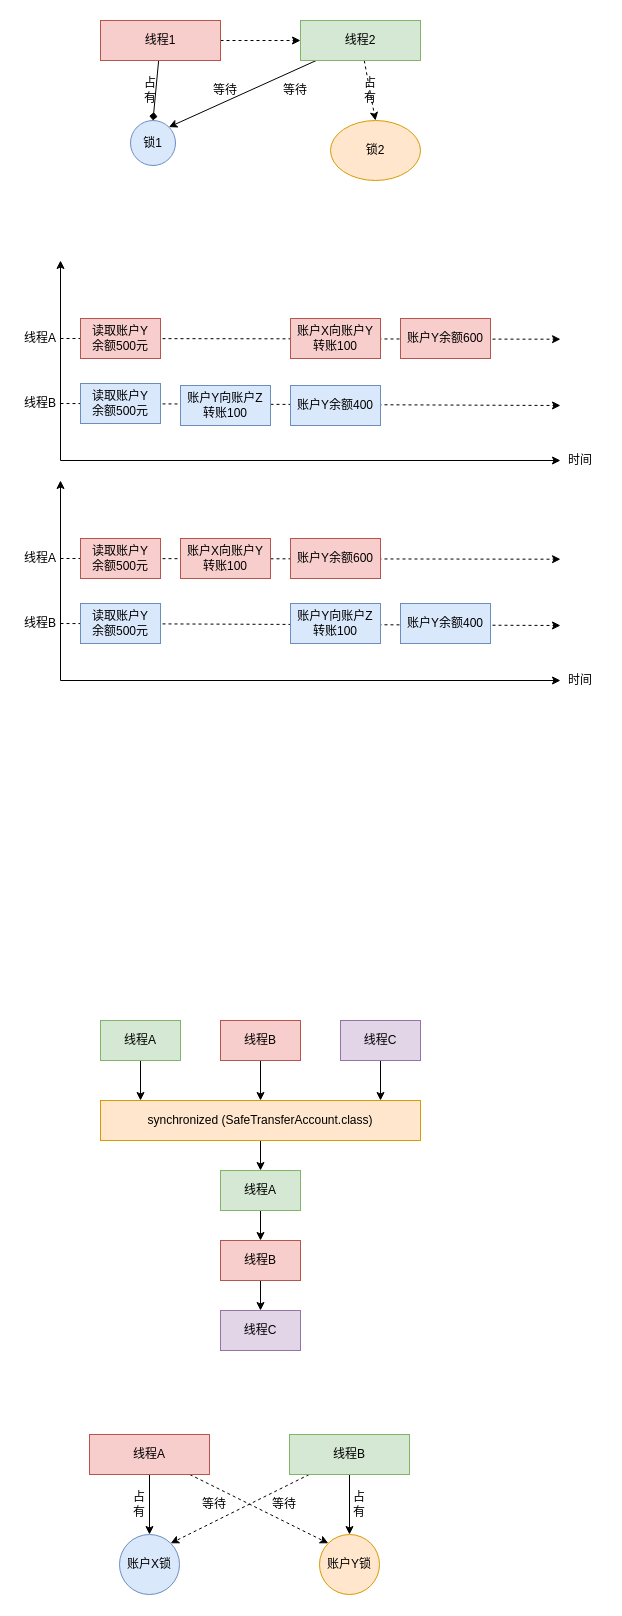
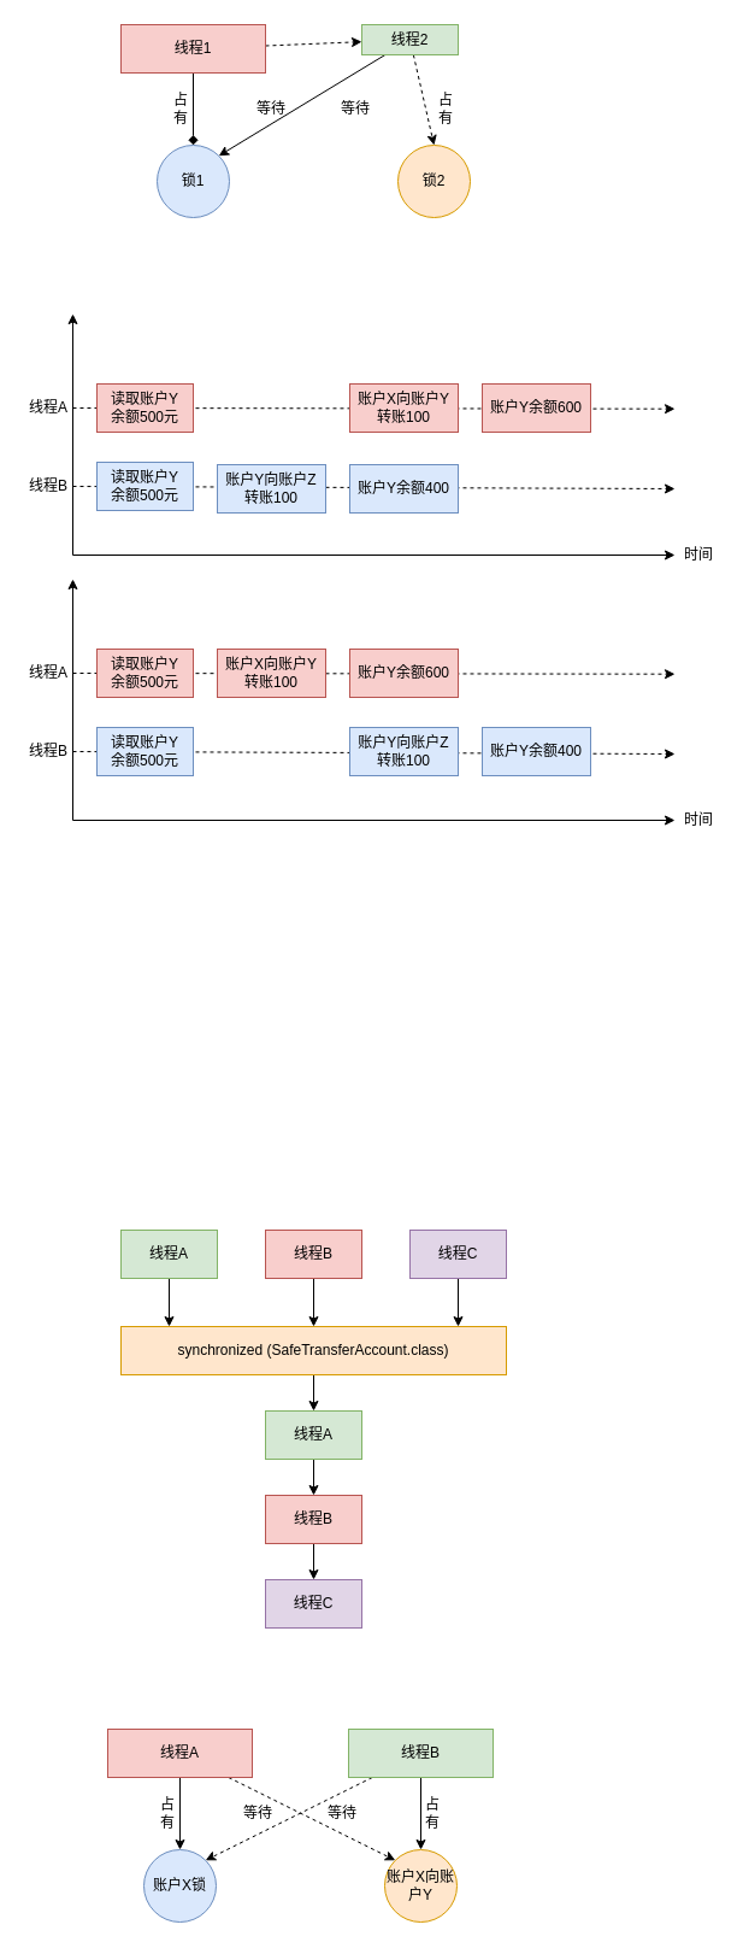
  <mxCell id="0" />
  <mxCell id="1" parent="0" />
  <mxCell id="2" value="" style="endArrow=classic;html=1;dashed=1;exitX=1;exitY=0.5;exitDx=0;exitDy=0;" edge="1" parent="1" source="20"><mxGeometry width="50" height="50" relative="1" as="geometry"><mxPoint x="60" y="405" as="sourcePoint" /><mxPoint x="560" y="405" as="targetPoint" /></mxGeometry></mxCell>
  <mxCell id="3" value="" style="endArrow=classic;html=1;dashed=1;exitX=1;exitY=0.5;exitDx=0;exitDy=0;" edge="1" parent="1" source="19"><mxGeometry width="50" height="50" relative="1" as="geometry"><mxPoint x="60" y="338.71" as="sourcePoint" /><mxPoint x="560" y="338.71" as="targetPoint" /></mxGeometry></mxCell>
  <mxCell id="4" style="rounded=0;orthogonalLoop=1;jettySize=auto;html=1;dashed=1;" edge="1" parent="1" source="6" target="9"><mxGeometry relative="1" as="geometry"><mxPoint x="280" y="110" as="targetPoint" /></mxGeometry></mxCell>
  <mxCell id="5" style="edgeStyle=none;rounded=0;orthogonalLoop=1;jettySize=auto;html=1;entryX=0.5;entryY=0;entryDx=0;entryDy=0;endArrow=diamond;" edge="1" parent="1" source="6" target="10"><mxGeometry relative="1" as="geometry" /></mxCell>
  <mxCell id="6" value="线程1" style="rounded=0;whiteSpace=wrap;html=1;fillColor=#f8cecc;strokeColor=#b85450;" vertex="1" parent="1"><mxGeometry x="100" y="20" width="120" height="40" as="geometry" /></mxCell>
  <mxCell id="7" style="edgeStyle=none;rounded=0;orthogonalLoop=1;jettySize=auto;html=1;entryX=1;entryY=0;entryDx=0;entryDy=0;dashed=0;" edge="1" parent="1" source="9" target="10"><mxGeometry relative="1" as="geometry" /></mxCell>
  <mxCell id="8" style="edgeStyle=none;rounded=0;orthogonalLoop=1;jettySize=auto;html=1;entryX=0.5;entryY=0;entryDx=0;entryDy=0;dashed=1;" edge="1" parent="1" source="9" target="11"><mxGeometry relative="1" as="geometry" /></mxCell>
- <mxCell id="9" value="线程2" style="rounded=0;whiteSpace=wrap;html=1;fillColor=#d5e8d4;strokeColor=#82b366;" vertex="1" parent="1"><mxGeometry x="300" y="20" width="120" height="40" as="geometry" /></mxCell>
- <mxCell id="10" value="锁1" style="ellipse;whiteSpace=wrap;html=1;aspect=fixed;fillColor=#dae8fc;strokeColor=#6c8ebf;" vertex="1" parent="1"><mxGeometry x="130" y="120" width="45" height="45" as="geometry" /></mxCell>
- <mxCell id="11" value="锁2" style="ellipse;whiteSpace=wrap;html=1;aspect=fixed;fillColor=#ffe6cc;strokeColor=#d79b00;" vertex="1" parent="1"><mxGeometry x="330" y="120" width="90" height="60" as="geometry" /></mxCell>
+ <mxCell id="9" value="线程2" style="rounded=0;whiteSpace=wrap;html=1;fillColor=#d5e8d4;strokeColor=#82b366;" vertex="1" parent="1"><mxGeometry x="300" y="20" width="80" height="25" as="geometry" /></mxCell>
+ <mxCell id="10" value="锁1" style="ellipse;whiteSpace=wrap;html=1;aspect=fixed;fillColor=#dae8fc;strokeColor=#6c8ebf;" vertex="1" parent="1"><mxGeometry x="130" y="120" width="60" height="60" as="geometry" /></mxCell>
+ <mxCell id="11" value="锁2" style="ellipse;whiteSpace=wrap;html=1;aspect=fixed;fillColor=#ffe6cc;strokeColor=#d79b00;" vertex="1" parent="1"><mxGeometry x="330" y="120" width="60" height="60" as="geometry" /></mxCell>
  <mxCell id="12" value="占有" style="text;html=1;strokeColor=none;fillColor=none;align=center;verticalAlign=middle;whiteSpace=wrap;rounded=0;" vertex="1" parent="1"><mxGeometry x="140" y="80" width="20" height="20" as="geometry" /></mxCell>
  <mxCell id="13" value="占有" style="text;html=1;strokeColor=none;fillColor=none;align=center;verticalAlign=middle;whiteSpace=wrap;rounded=0;" vertex="1" parent="1"><mxGeometry x="360" y="80" width="20" height="20" as="geometry" /></mxCell>
  <mxCell id="14" value="等待" style="text;html=1;strokeColor=none;fillColor=none;align=center;verticalAlign=middle;whiteSpace=wrap;rounded=0;" vertex="1" parent="1"><mxGeometry x="280" y="80" width="30" height="20" as="geometry" /></mxCell>
  <mxCell id="15" value="等待" style="text;html=1;strokeColor=none;fillColor=none;align=center;verticalAlign=middle;whiteSpace=wrap;rounded=0;" vertex="1" parent="1"><mxGeometry x="210" y="80" width="30" height="20" as="geometry" /></mxCell>
  <mxCell id="16" value="" style="endArrow=classic;html=1;" edge="1" parent="1"><mxGeometry width="50" height="50" relative="1" as="geometry"><mxPoint x="60" y="460" as="sourcePoint" /><mxPoint x="60" y="260" as="targetPoint" /></mxGeometry></mxCell>
  <mxCell id="17" value="" style="endArrow=classic;html=1;" edge="1" parent="1"><mxGeometry width="50" height="50" relative="1" as="geometry"><mxPoint x="60" y="460" as="sourcePoint" /><mxPoint x="560" y="460" as="targetPoint" /></mxGeometry></mxCell>
  <mxCell id="18" value="时间" style="text;html=1;strokeColor=none;fillColor=none;align=center;verticalAlign=middle;whiteSpace=wrap;rounded=0;" vertex="1" parent="1"><mxGeometry x="560" y="450" width="40" height="20" as="geometry" /></mxCell>
  <mxCell id="19" value="线程A" style="text;html=1;strokeColor=none;fillColor=none;align=center;verticalAlign=middle;whiteSpace=wrap;rounded=0;" vertex="1" parent="1"><mxGeometry x="20" y="328" width="40" height="20" as="geometry" /></mxCell>
  <mxCell id="20" value="线程B" style="text;html=1;strokeColor=none;fillColor=none;align=center;verticalAlign=middle;whiteSpace=wrap;rounded=0;" vertex="1" parent="1"><mxGeometry x="20" y="393" width="40" height="20" as="geometry" /></mxCell>
  <mxCell id="21" value="读取账户Y&lt;br&gt;余额500元" style="rounded=0;whiteSpace=wrap;html=1;fillColor=#f8cecc;strokeColor=#b85450;" vertex="1" parent="1"><mxGeometry x="80" y="318" width="80" height="40" as="geometry" /></mxCell>
  <mxCell id="22" value="账户Y向账户Z&lt;br&gt;转账100" style="rounded=0;whiteSpace=wrap;html=1;fillColor=#dae8fc;strokeColor=#6c8ebf;" vertex="1" parent="1"><mxGeometry x="180" y="385" width="90" height="40" as="geometry" /></mxCell>
  <mxCell id="23" value="账户X向账户Y&lt;br&gt;转账100" style="rounded=0;whiteSpace=wrap;html=1;fillColor=#f8cecc;strokeColor=#b85450;" vertex="1" parent="1"><mxGeometry x="290" y="318" width="90" height="40" as="geometry" /></mxCell>
  <mxCell id="24" value="读取账户Y&lt;br&gt;余额500元" style="rounded=0;whiteSpace=wrap;html=1;fillColor=#dae8fc;strokeColor=#6c8ebf;" vertex="1" parent="1"><mxGeometry x="80" y="383" width="80" height="40" as="geometry" /></mxCell>
  <mxCell id="25" value="账户Y余额400" style="rounded=0;whiteSpace=wrap;html=1;fillColor=#dae8fc;strokeColor=#6c8ebf;" vertex="1" parent="1"><mxGeometry x="290" y="385" width="90" height="40" as="geometry" /></mxCell>
  <mxCell id="26" value="账户Y余额600" style="rounded=0;whiteSpace=wrap;html=1;fillColor=#f8cecc;strokeColor=#b85450;" vertex="1" parent="1"><mxGeometry x="400" y="318" width="90" height="40" as="geometry" /></mxCell>
  <mxCell id="27" value="" style="endArrow=classic;html=1;dashed=1;exitX=1;exitY=0.5;exitDx=0;exitDy=0;" edge="1" parent="1" source="33"><mxGeometry width="50" height="50" relative="1" as="geometry"><mxPoint x="60" y="625" as="sourcePoint" /><mxPoint x="560" y="625" as="targetPoint" /></mxGeometry></mxCell>
  <mxCell id="28" value="" style="endArrow=classic;html=1;dashed=1;exitX=1;exitY=0.5;exitDx=0;exitDy=0;" edge="1" parent="1" source="32"><mxGeometry width="50" height="50" relative="1" as="geometry"><mxPoint x="60" y="558.71" as="sourcePoint" /><mxPoint x="560" y="558.71" as="targetPoint" /></mxGeometry></mxCell>
  <mxCell id="29" value="" style="endArrow=classic;html=1;" edge="1" parent="1"><mxGeometry width="50" height="50" relative="1" as="geometry"><mxPoint x="60" y="680" as="sourcePoint" /><mxPoint x="60" y="480" as="targetPoint" /></mxGeometry></mxCell>
  <mxCell id="30" value="" style="endArrow=classic;html=1;" edge="1" parent="1"><mxGeometry width="50" height="50" relative="1" as="geometry"><mxPoint x="60" y="680" as="sourcePoint" /><mxPoint x="560" y="680" as="targetPoint" /></mxGeometry></mxCell>
  <mxCell id="31" value="时间" style="text;html=1;strokeColor=none;fillColor=none;align=center;verticalAlign=middle;whiteSpace=wrap;rounded=0;" vertex="1" parent="1"><mxGeometry x="560" y="670" width="40" height="20" as="geometry" /></mxCell>
  <mxCell id="32" value="线程A" style="text;html=1;strokeColor=none;fillColor=none;align=center;verticalAlign=middle;whiteSpace=wrap;rounded=0;" vertex="1" parent="1"><mxGeometry x="20" y="548" width="40" height="20" as="geometry" /></mxCell>
  <mxCell id="33" value="线程B" style="text;html=1;strokeColor=none;fillColor=none;align=center;verticalAlign=middle;whiteSpace=wrap;rounded=0;" vertex="1" parent="1"><mxGeometry x="20" y="613" width="40" height="20" as="geometry" /></mxCell>
  <mxCell id="34" value="读取账户Y&lt;br&gt;余额500元" style="rounded=0;whiteSpace=wrap;html=1;fillColor=#f8cecc;strokeColor=#b85450;" vertex="1" parent="1"><mxGeometry x="80" y="538" width="80" height="40" as="geometry" /></mxCell>
  <mxCell id="35" value="账户Y向账户Z&lt;br&gt;转账100" style="rounded=0;whiteSpace=wrap;html=1;fillColor=#dae8fc;strokeColor=#6c8ebf;" vertex="1" parent="1"><mxGeometry x="290" y="603" width="90" height="40" as="geometry" /></mxCell>
  <mxCell id="36" value="读取账户Y&lt;br&gt;余额500元" style="rounded=0;whiteSpace=wrap;html=1;fillColor=#dae8fc;strokeColor=#6c8ebf;" vertex="1" parent="1"><mxGeometry x="80" y="603" width="80" height="40" as="geometry" /></mxCell>
  <mxCell id="37" value="账户X向账户Y&lt;br&gt;转账100" style="rounded=0;whiteSpace=wrap;html=1;fillColor=#f8cecc;strokeColor=#b85450;" vertex="1" parent="1"><mxGeometry x="180" y="538" width="90" height="40" as="geometry" /></mxCell>
  <mxCell id="38" value="账户Y余额600" style="rounded=0;whiteSpace=wrap;html=1;fillColor=#f8cecc;strokeColor=#b85450;" vertex="1" parent="1"><mxGeometry x="290" y="538" width="90" height="40" as="geometry" /></mxCell>
  <mxCell id="39" value="账户Y余额400" style="rounded=0;whiteSpace=wrap;html=1;fillColor=#dae8fc;strokeColor=#6c8ebf;" vertex="1" parent="1"><mxGeometry x="400" y="603" width="90" height="40" as="geometry" /></mxCell>
  <mxCell id="40" style="edgeStyle=none;rounded=0;orthogonalLoop=1;jettySize=auto;html=1;" edge="1" parent="1" source="41"><mxGeometry relative="1" as="geometry"><mxPoint x="140" y="1100" as="targetPoint" /></mxGeometry></mxCell>
  <mxCell id="41" value="线程A" style="rounded=0;whiteSpace=wrap;html=1;fillColor=#d5e8d4;strokeColor=#82b366;" vertex="1" parent="1"><mxGeometry x="100" y="1020" width="80" height="40" as="geometry" /></mxCell>
  <mxCell id="42" style="edgeStyle=none;rounded=0;orthogonalLoop=1;jettySize=auto;html=1;entryX=0.5;entryY=0;entryDx=0;entryDy=0;" edge="1" parent="1" source="43" target="47"><mxGeometry relative="1" as="geometry" /></mxCell>
  <mxCell id="43" value="线程B" style="rounded=0;whiteSpace=wrap;html=1;fillColor=#f8cecc;strokeColor=#b85450;" vertex="1" parent="1"><mxGeometry x="220" y="1020" width="80" height="40" as="geometry" /></mxCell>
  <mxCell id="44" style="edgeStyle=none;rounded=0;orthogonalLoop=1;jettySize=auto;html=1;entryX=0.875;entryY=0;entryDx=0;entryDy=0;entryPerimeter=0;" edge="1" parent="1" source="45" target="47"><mxGeometry relative="1" as="geometry" /></mxCell>
  <mxCell id="45" value="线程C" style="rounded=0;whiteSpace=wrap;html=1;fillColor=#e1d5e7;strokeColor=#9673a6;" vertex="1" parent="1"><mxGeometry x="340" y="1020" width="80" height="40" as="geometry" /></mxCell>
  <mxCell id="46" style="edgeStyle=none;rounded=0;orthogonalLoop=1;jettySize=auto;html=1;entryX=0.5;entryY=0;entryDx=0;entryDy=0;" edge="1" parent="1" source="47" target="49"><mxGeometry relative="1" as="geometry" /></mxCell>
  <mxCell id="47" value="synchronized (SafeTransferAccount.class)" style="rounded=0;whiteSpace=wrap;html=1;fillColor=#ffe6cc;strokeColor=#d79b00;" vertex="1" parent="1"><mxGeometry x="100" y="1100" width="320" height="40" as="geometry" /></mxCell>
  <mxCell id="48" style="edgeStyle=none;rounded=0;orthogonalLoop=1;jettySize=auto;html=1;entryX=0.5;entryY=0;entryDx=0;entryDy=0;" edge="1" parent="1" source="49" target="51"><mxGeometry relative="1" as="geometry" /></mxCell>
  <mxCell id="49" value="线程A" style="rounded=0;whiteSpace=wrap;html=1;fillColor=#d5e8d4;strokeColor=#82b366;" vertex="1" parent="1"><mxGeometry x="220" y="1170" width="80" height="40" as="geometry" /></mxCell>
  <mxCell id="50" style="edgeStyle=none;rounded=0;orthogonalLoop=1;jettySize=auto;html=1;entryX=0.5;entryY=0;entryDx=0;entryDy=0;" edge="1" parent="1" source="51" target="52"><mxGeometry relative="1" as="geometry" /></mxCell>
  <mxCell id="51" value="线程B" style="rounded=0;whiteSpace=wrap;html=1;fillColor=#f8cecc;strokeColor=#b85450;" vertex="1" parent="1"><mxGeometry x="220" y="1240" width="80" height="40" as="geometry" /></mxCell>
  <mxCell id="52" value="线程C" style="rounded=0;whiteSpace=wrap;html=1;fillColor=#e1d5e7;strokeColor=#9673a6;" vertex="1" parent="1"><mxGeometry x="220" y="1310" width="80" height="40" as="geometry" /></mxCell>
  <mxCell id="53" style="rounded=0;orthogonalLoop=1;jettySize=auto;html=1;entryX=0;entryY=0;entryDx=0;entryDy=0;dashed=1;" edge="1" parent="1" source="55" target="60"><mxGeometry relative="1" as="geometry"><mxPoint x="269" y="1524" as="targetPoint" /></mxGeometry></mxCell>
  <mxCell id="54" style="edgeStyle=none;rounded=0;orthogonalLoop=1;jettySize=auto;html=1;entryX=0.5;entryY=0;entryDx=0;entryDy=0;" edge="1" parent="1" source="55" target="59"><mxGeometry relative="1" as="geometry" /></mxCell>
  <mxCell id="55" value="线程A" style="rounded=0;whiteSpace=wrap;html=1;fillColor=#f8cecc;strokeColor=#b85450;" vertex="1" parent="1"><mxGeometry x="89" y="1434" width="120" height="40" as="geometry" /></mxCell>
  <mxCell id="56" style="edgeStyle=none;rounded=0;orthogonalLoop=1;jettySize=auto;html=1;entryX=1;entryY=0;entryDx=0;entryDy=0;dashed=1;" edge="1" parent="1" source="58" target="59"><mxGeometry relative="1" as="geometry" /></mxCell>
  <mxCell id="57" style="edgeStyle=none;rounded=0;orthogonalLoop=1;jettySize=auto;html=1;entryX=0.5;entryY=0;entryDx=0;entryDy=0;" edge="1" parent="1" source="58" target="60"><mxGeometry relative="1" as="geometry" /></mxCell>
  <mxCell id="58" value="线程B" style="rounded=0;whiteSpace=wrap;html=1;fillColor=#d5e8d4;strokeColor=#82b366;" vertex="1" parent="1"><mxGeometry x="289" y="1434" width="120" height="40" as="geometry" /></mxCell>
  <mxCell id="59" value="账户X锁" style="ellipse;whiteSpace=wrap;html=1;aspect=fixed;fillColor=#dae8fc;strokeColor=#6c8ebf;" vertex="1" parent="1"><mxGeometry x="119" y="1534" width="60" height="60" as="geometry" /></mxCell>
- <mxCell id="60" value="账户Y锁" style="ellipse;whiteSpace=wrap;html=1;aspect=fixed;fillColor=#ffe6cc;strokeColor=#d79b00;" vertex="1" parent="1"><mxGeometry x="319" y="1534" width="60" height="60" as="geometry" /></mxCell>
+ <mxCell id="60" value="账户X向账户Y" style="ellipse;whiteSpace=wrap;html=1;aspect=fixed;fillColor=#ffe6cc;strokeColor=#d79b00;" vertex="1" parent="1"><mxGeometry x="319" y="1534" width="60" height="60" as="geometry" /></mxCell>
  <mxCell id="61" value="占有" style="text;html=1;strokeColor=none;fillColor=none;align=center;verticalAlign=middle;whiteSpace=wrap;rounded=0;" vertex="1" parent="1"><mxGeometry x="129" y="1494" width="20" height="20" as="geometry" /></mxCell>
  <mxCell id="62" value="占有" style="text;html=1;strokeColor=none;fillColor=none;align=center;verticalAlign=middle;whiteSpace=wrap;rounded=0;" vertex="1" parent="1"><mxGeometry x="349" y="1494" width="20" height="20" as="geometry" /></mxCell>
  <mxCell id="63" value="等待" style="text;html=1;strokeColor=none;fillColor=none;align=center;verticalAlign=middle;whiteSpace=wrap;rounded=0;" vertex="1" parent="1"><mxGeometry x="269" y="1494" width="30" height="20" as="geometry" /></mxCell>
  <mxCell id="64" value="等待" style="text;html=1;strokeColor=none;fillColor=none;align=center;verticalAlign=middle;whiteSpace=wrap;rounded=0;" vertex="1" parent="1"><mxGeometry x="199" y="1494" width="30" height="20" as="geometry" /></mxCell>
